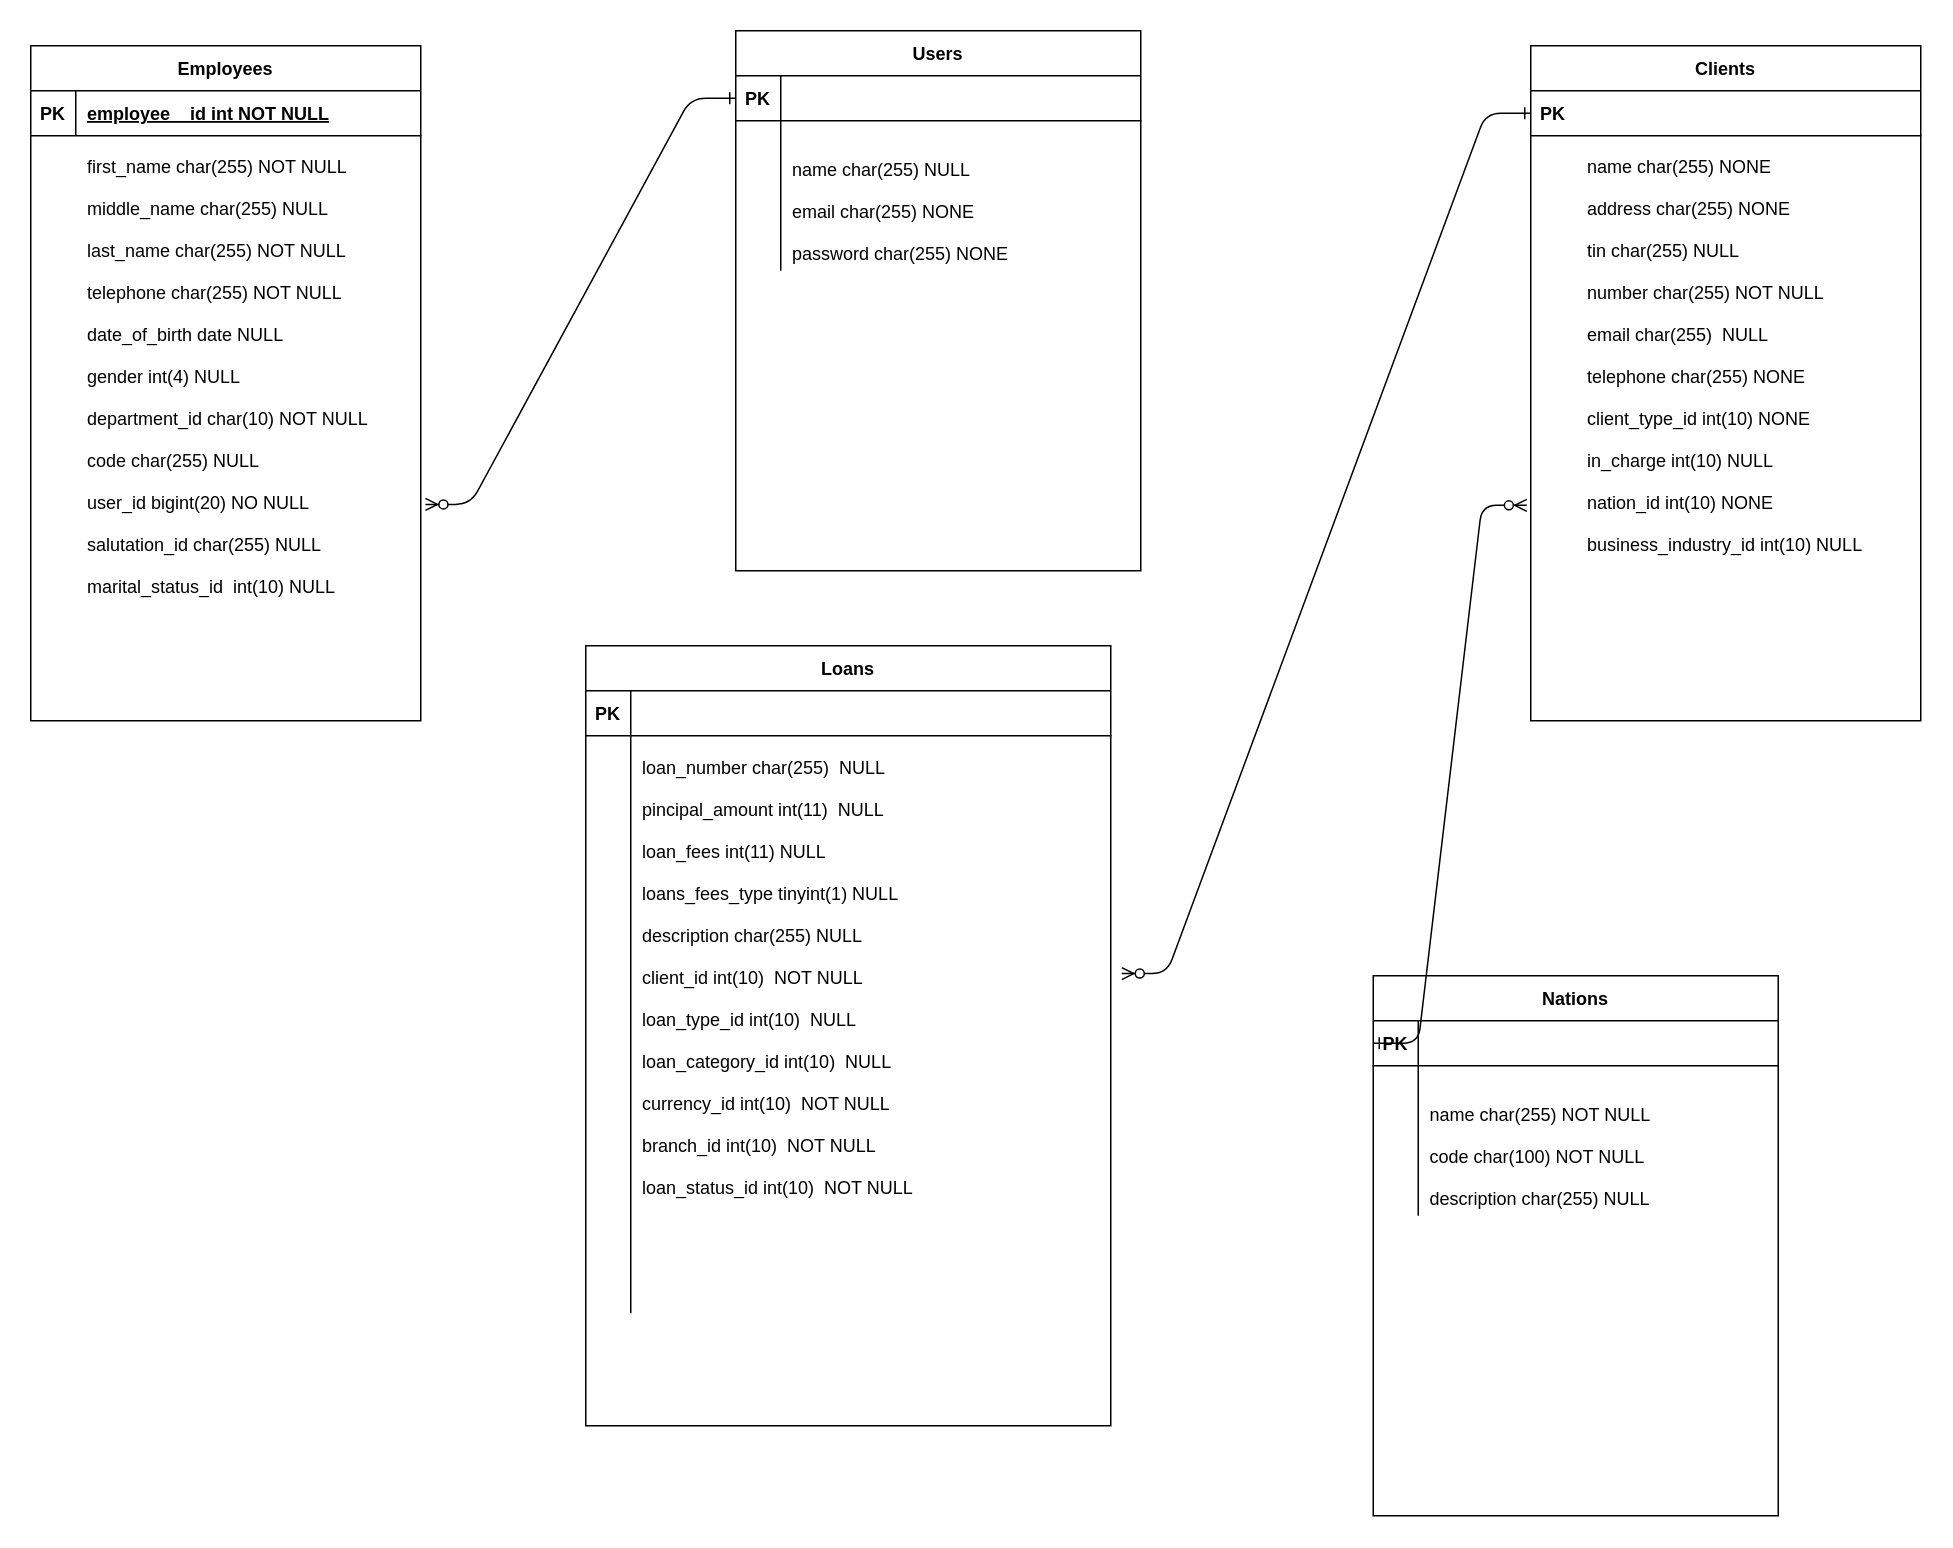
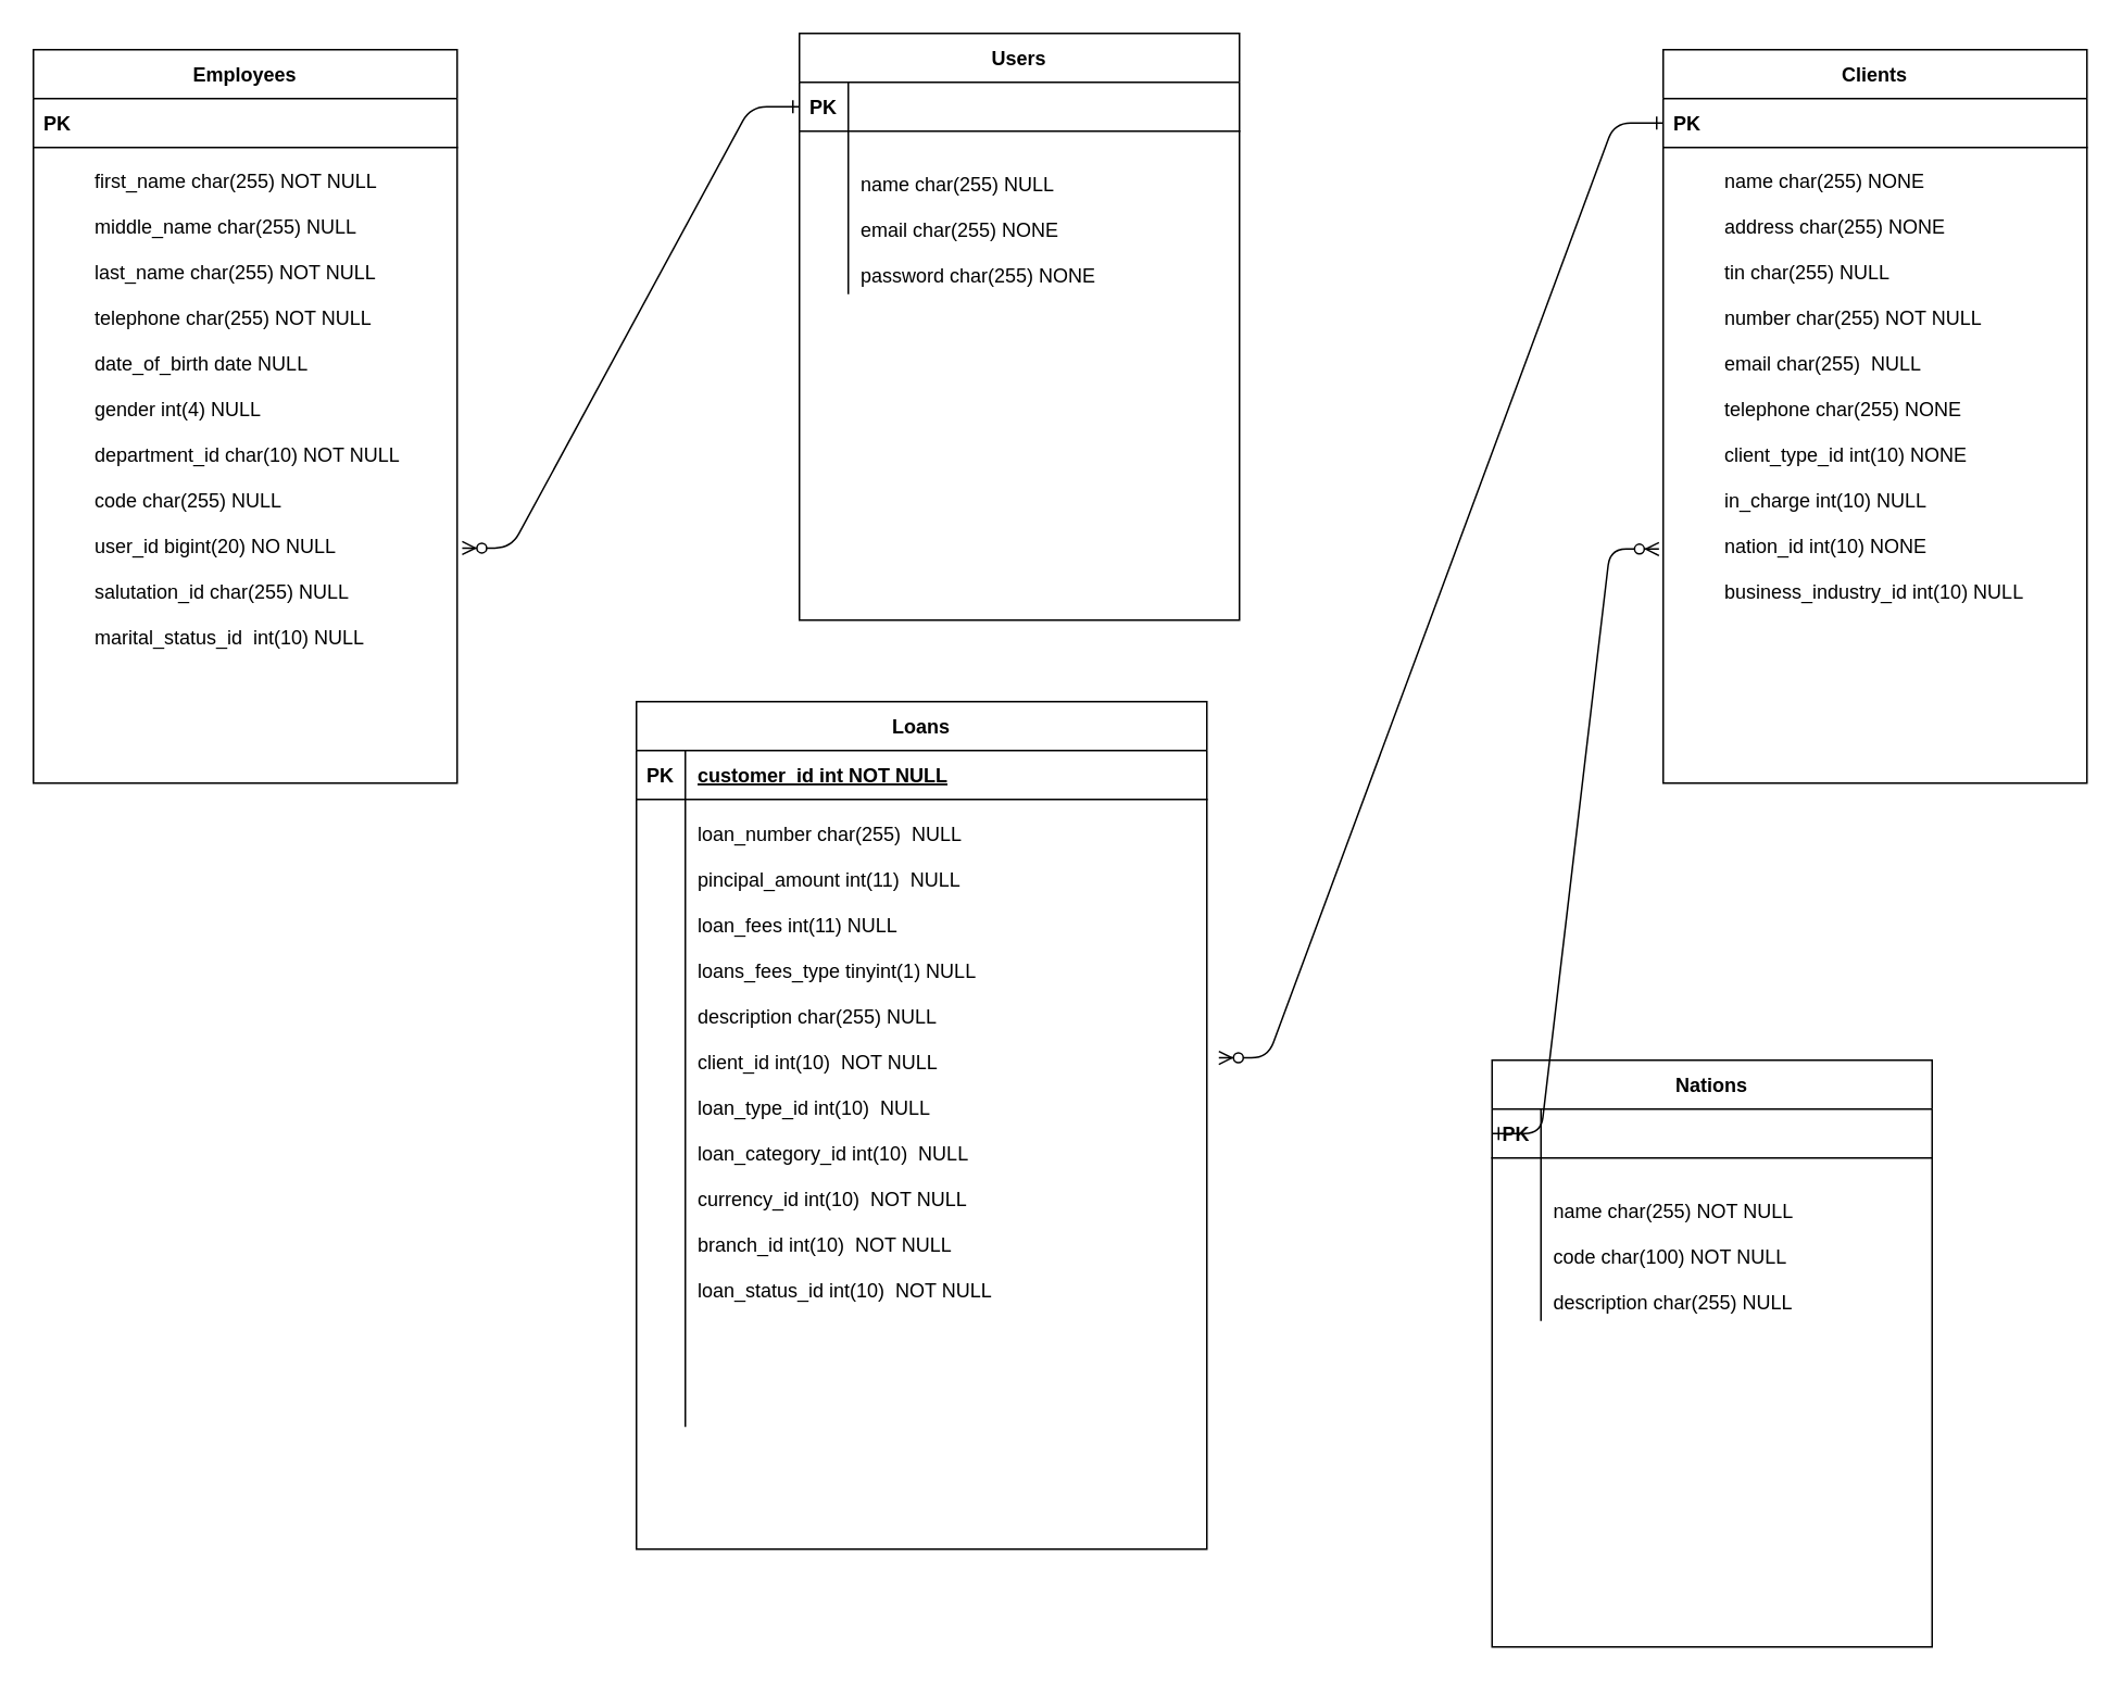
  <mxCell id="0" />
  <mxCell id="1" parent="0" />
  <mxCell id="2" value="" style="edgeStyle=entityRelationEdgeStyle;endArrow=ERzeroToMany;startArrow=ERone;endFill=1;startFill=0;entryX=1.012;entryY=0.768;entryDx=0;entryDy=0;entryPerimeter=0;" parent="1" source="4" target="16" edge="1"><mxGeometry width="100" height="100" relative="1" as="geometry"><mxPoint x="290" y="340" as="sourcePoint" /><mxPoint x="330" y="460" as="targetPoint" /><Array as="points"><mxPoint x="280" y="340" /><mxPoint x="520" y="440" /><mxPoint x="300" y="370" /></Array></mxGeometry></mxCell>
  <mxCell id="3" value="Users" style="shape=table;startSize=30;container=1;collapsible=1;childLayout=tableLayout;fixedRows=1;rowLines=0;fontStyle=1;align=center;resizeLast=1;" parent="1" vertex="1"><mxGeometry x="490" y="20" width="270" height="360" as="geometry" /></mxCell>
  <mxCell id="4" value="" style="shape=partialRectangle;collapsible=0;dropTarget=0;pointerEvents=0;fillColor=none;points=[[0,0.5],[1,0.5]];portConstraint=eastwest;top=0;left=0;right=0;bottom=1;" parent="3" vertex="1"><mxGeometry y="30" width="270" height="30" as="geometry" /></mxCell>
  <mxCell id="5" value="PK" style="shape=partialRectangle;overflow=hidden;connectable=0;fillColor=none;top=0;left=0;bottom=0;right=0;fontStyle=1;" parent="4" vertex="1"><mxGeometry width="30" height="30" as="geometry"><mxRectangle width="30" height="30" as="alternateBounds" /></mxGeometry></mxCell>
  <mxCell id="6" value="" style="shape=partialRectangle;collapsible=0;dropTarget=0;pointerEvents=0;fillColor=none;points=[[0,0.5],[1,0.5]];portConstraint=eastwest;top=0;left=0;right=0;bottom=0;" parent="3" vertex="1"><mxGeometry y="60" width="270" height="20" as="geometry" /></mxCell>
  <mxCell id="7" value="" style="shape=partialRectangle;overflow=hidden;connectable=0;fillColor=none;top=0;left=0;bottom=0;right=0;" parent="6" vertex="1"><mxGeometry width="30" height="20" as="geometry"><mxRectangle width="30" height="20" as="alternateBounds" /></mxGeometry></mxCell>
  <mxCell id="8" value="" style="shape=partialRectangle;overflow=hidden;connectable=0;fillColor=none;top=0;left=0;bottom=0;right=0;align=left;spacingLeft=6;" parent="6" vertex="1"><mxGeometry x="30" width="240" height="20" as="geometry"><mxRectangle width="240" height="20" as="alternateBounds" /></mxGeometry></mxCell>
  <mxCell id="9" value="" style="shape=partialRectangle;collapsible=0;dropTarget=0;pointerEvents=0;fillColor=none;points=[[0,0.5],[1,0.5]];portConstraint=eastwest;top=0;left=0;right=0;bottom=0;" parent="3" vertex="1"><mxGeometry y="80" width="270" height="80" as="geometry" /></mxCell>
  <mxCell id="10" value="" style="shape=partialRectangle;overflow=hidden;connectable=0;fillColor=none;top=0;left=0;bottom=0;right=0;" parent="9" vertex="1"><mxGeometry width="30" height="80" as="geometry"><mxRectangle width="30" height="80" as="alternateBounds" /></mxGeometry></mxCell>
  <mxCell id="11" value="name char(255) NULL&#10;&#10;email char(255) NONE&#10;&#10;password char(255) NONE" style="shape=partialRectangle;overflow=hidden;connectable=0;fillColor=none;top=0;left=0;bottom=0;right=0;align=left;spacingLeft=6;" parent="9" vertex="1"><mxGeometry x="30" width="240" height="80" as="geometry"><mxRectangle width="240" height="80" as="alternateBounds" /></mxGeometry></mxCell>
  <mxCell id="12" value="Employees" style="shape=table;startSize=30;container=1;collapsible=1;childLayout=tableLayout;fixedRows=1;rowLines=0;fontStyle=1;align=center;resizeLast=1;" parent="1" vertex="1"><mxGeometry x="20" y="30" width="260" height="450" as="geometry" /></mxCell>
  <mxCell id="13" value="" style="shape=partialRectangle;collapsible=0;dropTarget=0;pointerEvents=0;fillColor=none;points=[[0,0.5],[1,0.5]];portConstraint=eastwest;top=0;left=0;right=0;bottom=1;" parent="12" vertex="1"><mxGeometry y="30" width="260" height="30" as="geometry" /></mxCell>
  <mxCell id="14" value="PK" style="shape=partialRectangle;overflow=hidden;connectable=0;fillColor=none;top=0;left=0;bottom=0;right=0;fontStyle=1;" parent="13" vertex="1"><mxGeometry width="30" height="30" as="geometry"><mxRectangle width="30" height="30" as="alternateBounds" /></mxGeometry></mxCell>
- <mxCell id="15" value="employee__id int NOT NULL " style="shape=partialRectangle;overflow=hidden;connectable=0;fillColor=none;top=0;left=0;bottom=0;right=0;align=left;spacingLeft=6;fontStyle=5;" parent="13" vertex="1"><mxGeometry x="30" width="230" height="30" as="geometry"><mxRectangle width="230" height="30" as="alternateBounds" /></mxGeometry></mxCell>
  <mxCell id="16" value="" style="shape=partialRectangle;collapsible=0;dropTarget=0;pointerEvents=0;fillColor=none;points=[[0,0.5],[1,0.5]];portConstraint=eastwest;top=0;left=0;right=0;bottom=0;" parent="12" vertex="1"><mxGeometry y="60" width="260" height="320" as="geometry" /></mxCell>
  <mxCell id="17" value="first_name char(255) NOT NULL&#10;&#10;middle_name char(255) NULL&#10;&#10;last_name char(255) NOT NULL&#10;&#10;telephone char(255) NOT NULL&#10;&#10;date_of_birth date NULL&#10;&#10;gender int(4) NULL&#10;&#10;department_id char(10) NOT NULL&#10;&#10;code char(255) NULL&#10;&#10;user_id bigint(20) NO NULL&#10;&#10;salutation_id char(255) NULL&#10;&#10;marital_status_id  int(10) NULL" style="shape=partialRectangle;overflow=hidden;connectable=0;fillColor=none;top=0;left=0;bottom=0;right=0;align=left;spacingLeft=6;fontStyle=0" parent="16" vertex="1"><mxGeometry x="30" width="230" height="320" as="geometry"><mxRectangle width="230" height="320" as="alternateBounds" /></mxGeometry></mxCell>
  <mxCell id="18" value="Loans" style="shape=table;startSize=30;container=1;collapsible=1;childLayout=tableLayout;fixedRows=1;rowLines=0;fontStyle=1;align=center;resizeLast=1;" vertex="1" parent="1"><mxGeometry x="390" y="430" width="350" height="520" as="geometry" /></mxCell>
  <mxCell id="19" value="" style="shape=partialRectangle;collapsible=0;dropTarget=0;pointerEvents=0;fillColor=none;points=[[0,0.5],[1,0.5]];portConstraint=eastwest;top=0;left=0;right=0;bottom=1;" vertex="1" parent="18"><mxGeometry y="30" width="350" height="30" as="geometry" /></mxCell>
  <mxCell id="20" value="PK" style="shape=partialRectangle;overflow=hidden;connectable=0;fillColor=none;top=0;left=0;bottom=0;right=0;fontStyle=1;" vertex="1" parent="19"><mxGeometry width="30" height="30" as="geometry"><mxRectangle width="30" height="30" as="alternateBounds" /></mxGeometry></mxCell>
+ <mxCell id="21" value="customer_id int NOT NULL " style="shape=partialRectangle;overflow=hidden;connectable=0;fillColor=none;top=0;left=0;bottom=0;right=0;align=left;spacingLeft=6;fontStyle=5;" vertex="1" parent="19"><mxGeometry x="30" width="320" height="30" as="geometry"><mxRectangle width="320" height="30" as="alternateBounds" /></mxGeometry></mxCell>
  <mxCell id="22" value="" style="shape=partialRectangle;collapsible=0;dropTarget=0;pointerEvents=0;fillColor=none;points=[[0,0.5],[1,0.5]];portConstraint=eastwest;top=0;left=0;right=0;bottom=0;" vertex="1" parent="18"><mxGeometry y="60" width="350" height="350" as="geometry" /></mxCell>
  <mxCell id="23" value="loan_number char(255)  NULL&#10;&#10;pincipal_amount int(11)  NULL&#10;&#10;loan_fees int(11) NULL&#10;&#10;loans_fees_type tinyint(1) NULL&#10;&#10;description char(255) NULL&#10;&#10;client_id int(10)  NOT NULL&#10;&#10;loan_type_id int(10)  NULL&#10;&#10;loan_category_id int(10)  NULL&#10;&#10;currency_id int(10)  NOT NULL&#10;&#10;branch_id int(10)  NOT NULL&#10;&#10;loan_status_id int(10)  NOT NULL&#10;&#10;" style="shape=partialRectangle;overflow=hidden;connectable=0;fillColor=none;top=0;left=0;bottom=0;right=0;align=left;spacingLeft=6;" vertex="1" parent="22"><mxGeometry x="30" width="320" height="350" as="geometry"><mxRectangle width="320" height="350" as="alternateBounds" /></mxGeometry></mxCell>
  <mxCell id="24" value="" style="shape=partialRectangle;collapsible=0;dropTarget=0;pointerEvents=0;fillColor=none;points=[[0,0.5],[1,0.5]];portConstraint=eastwest;top=0;left=0;right=0;bottom=0;" vertex="1" parent="18"><mxGeometry y="410" width="350" height="35" as="geometry" /></mxCell>
  <mxCell id="25" value="" style="shape=partialRectangle;overflow=hidden;connectable=0;fillColor=none;top=0;left=0;bottom=0;right=0;" vertex="1" parent="24"><mxGeometry width="30" height="35" as="geometry"><mxRectangle width="30" height="35" as="alternateBounds" /></mxGeometry></mxCell>
  <mxCell id="26" value="" style="shape=partialRectangle;overflow=hidden;connectable=0;fillColor=none;top=0;left=0;bottom=0;right=0;align=left;spacingLeft=6;" vertex="1" parent="24"><mxGeometry x="30" width="320" height="35" as="geometry"><mxRectangle width="320" height="35" as="alternateBounds" /></mxGeometry></mxCell>
  <mxCell id="27" value="Clients" style="shape=table;startSize=30;container=1;collapsible=1;childLayout=tableLayout;fixedRows=1;rowLines=0;fontStyle=1;align=center;resizeLast=1;" vertex="1" parent="1"><mxGeometry x="1020" y="30" width="260" height="450" as="geometry" /></mxCell>
  <mxCell id="28" value="" style="shape=partialRectangle;collapsible=0;dropTarget=0;pointerEvents=0;fillColor=none;points=[[0,0.5],[1,0.5]];portConstraint=eastwest;top=0;left=0;right=0;bottom=1;" vertex="1" parent="27"><mxGeometry y="30" width="260" height="30" as="geometry" /></mxCell>
  <mxCell id="29" value="PK" style="shape=partialRectangle;overflow=hidden;connectable=0;fillColor=none;top=0;left=0;bottom=0;right=0;fontStyle=1;" vertex="1" parent="28"><mxGeometry width="30" height="30" as="geometry"><mxRectangle width="30" height="30" as="alternateBounds" /></mxGeometry></mxCell>
  <mxCell id="30" value="" style="shape=partialRectangle;collapsible=0;dropTarget=0;pointerEvents=0;fillColor=none;points=[[0,0.5],[1,0.5]];portConstraint=eastwest;top=0;left=0;right=0;bottom=0;" vertex="1" parent="27"><mxGeometry y="60" width="260" height="320" as="geometry" /></mxCell>
  <mxCell id="31" value="name char(255) NONE&#10;&#10;address char(255) NONE&#10;&#10;tin char(255) NULL&#10;&#10;number char(255) NOT NULL&#10;&#10;email char(255)  NULL&#10;&#10;telephone char(255) NONE&#10;&#10;client_type_id int(10) NONE&#10;&#10;in_charge int(10) NULL&#10;&#10;nation_id int(10) NONE&#10;&#10;business_industry_id int(10) NULL&#10;&#10;" style="shape=partialRectangle;overflow=hidden;connectable=0;fillColor=none;top=0;left=0;bottom=0;right=0;align=left;spacingLeft=6;fontStyle=0" vertex="1" parent="30"><mxGeometry x="30" width="230" height="320" as="geometry"><mxRectangle width="230" height="320" as="alternateBounds" /></mxGeometry></mxCell>
  <mxCell id="32" value="Nations" style="shape=table;startSize=30;container=1;collapsible=1;childLayout=tableLayout;fixedRows=1;rowLines=0;fontStyle=1;align=center;resizeLast=1;" vertex="1" parent="1"><mxGeometry x="915" y="650" width="270" height="360" as="geometry" /></mxCell>
  <mxCell id="33" value="" style="shape=partialRectangle;collapsible=0;dropTarget=0;pointerEvents=0;fillColor=none;points=[[0,0.5],[1,0.5]];portConstraint=eastwest;top=0;left=0;right=0;bottom=1;" vertex="1" parent="32"><mxGeometry y="30" width="270" height="30" as="geometry" /></mxCell>
  <mxCell id="34" value="PK" style="shape=partialRectangle;overflow=hidden;connectable=0;fillColor=none;top=0;left=0;bottom=0;right=0;fontStyle=1;" vertex="1" parent="33"><mxGeometry width="30" height="30" as="geometry"><mxRectangle width="30" height="30" as="alternateBounds" /></mxGeometry></mxCell>
  <mxCell id="35" value="" style="shape=partialRectangle;collapsible=0;dropTarget=0;pointerEvents=0;fillColor=none;points=[[0,0.5],[1,0.5]];portConstraint=eastwest;top=0;left=0;right=0;bottom=0;" vertex="1" parent="32"><mxGeometry y="60" width="270" height="20" as="geometry" /></mxCell>
  <mxCell id="36" value="" style="shape=partialRectangle;overflow=hidden;connectable=0;fillColor=none;top=0;left=0;bottom=0;right=0;" vertex="1" parent="35"><mxGeometry width="30" height="20" as="geometry"><mxRectangle width="30" height="20" as="alternateBounds" /></mxGeometry></mxCell>
  <mxCell id="37" value="" style="shape=partialRectangle;overflow=hidden;connectable=0;fillColor=none;top=0;left=0;bottom=0;right=0;align=left;spacingLeft=6;" vertex="1" parent="35"><mxGeometry x="30" width="240" height="20" as="geometry"><mxRectangle width="240" height="20" as="alternateBounds" /></mxGeometry></mxCell>
  <mxCell id="38" value="" style="shape=partialRectangle;collapsible=0;dropTarget=0;pointerEvents=0;fillColor=none;points=[[0,0.5],[1,0.5]];portConstraint=eastwest;top=0;left=0;right=0;bottom=0;" vertex="1" parent="32"><mxGeometry y="80" width="270" height="80" as="geometry" /></mxCell>
  <mxCell id="39" value="" style="shape=partialRectangle;overflow=hidden;connectable=0;fillColor=none;top=0;left=0;bottom=0;right=0;" vertex="1" parent="38"><mxGeometry width="30" height="80" as="geometry"><mxRectangle width="30" height="80" as="alternateBounds" /></mxGeometry></mxCell>
  <mxCell id="40" value="name char(255) NOT NULL&#10;&#10;code char(100) NOT NULL&#10;&#10;description char(255) NULL" style="shape=partialRectangle;overflow=hidden;connectable=0;fillColor=none;top=0;left=0;bottom=0;right=0;align=left;spacingLeft=6;" vertex="1" parent="38"><mxGeometry x="30" width="240" height="80" as="geometry"><mxRectangle width="240" height="80" as="alternateBounds" /></mxGeometry></mxCell>
  <mxCell id="41" value="" style="edgeStyle=entityRelationEdgeStyle;endArrow=ERzeroToMany;startArrow=ERone;endFill=1;startFill=0;entryX=1.021;entryY=0.453;entryDx=0;entryDy=0;entryPerimeter=0;exitX=0;exitY=0.5;exitDx=0;exitDy=0;" edge="1" parent="1" source="28" target="22"><mxGeometry width="100" height="100" relative="1" as="geometry"><mxPoint x="870" y="725" as="sourcePoint" /><mxPoint x="936" y="350" as="targetPoint" /><Array as="points"><mxPoint x="300" y="360" /><mxPoint x="540" y="460" /><mxPoint x="320" y="390" /></Array></mxGeometry></mxCell>
  <mxCell id="42" value="" style="edgeStyle=entityRelationEdgeStyle;endArrow=ERzeroToMany;startArrow=ERone;endFill=1;startFill=0;entryX=-0.01;entryY=0.77;entryDx=0;entryDy=0;entryPerimeter=0;exitX=0;exitY=0.5;exitDx=0;exitDy=0;" edge="1" parent="1" source="33" target="30"><mxGeometry width="100" height="100" relative="1" as="geometry"><mxPoint x="880" y="580" as="sourcePoint" /><mxPoint x="293" y="346" as="targetPoint" /><Array as="points"><mxPoint x="290" y="350" /><mxPoint x="530" y="450" /><mxPoint x="870" y="520" /><mxPoint x="870" y="540" /><mxPoint x="310" y="380" /></Array></mxGeometry></mxCell>
